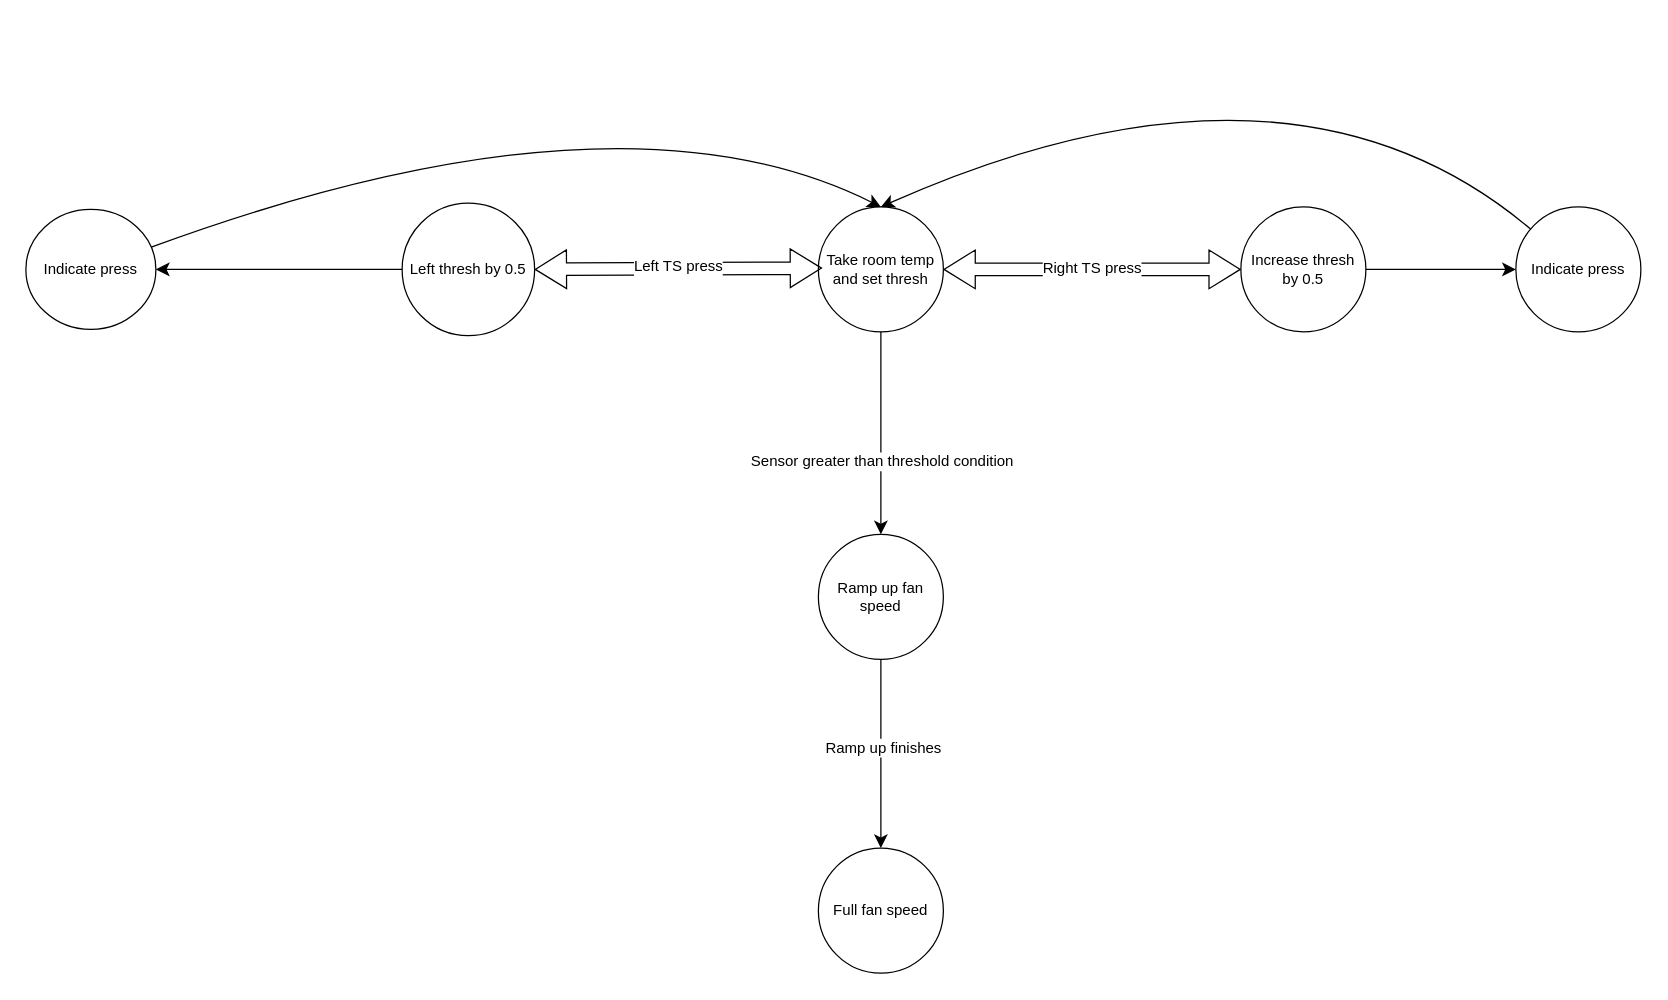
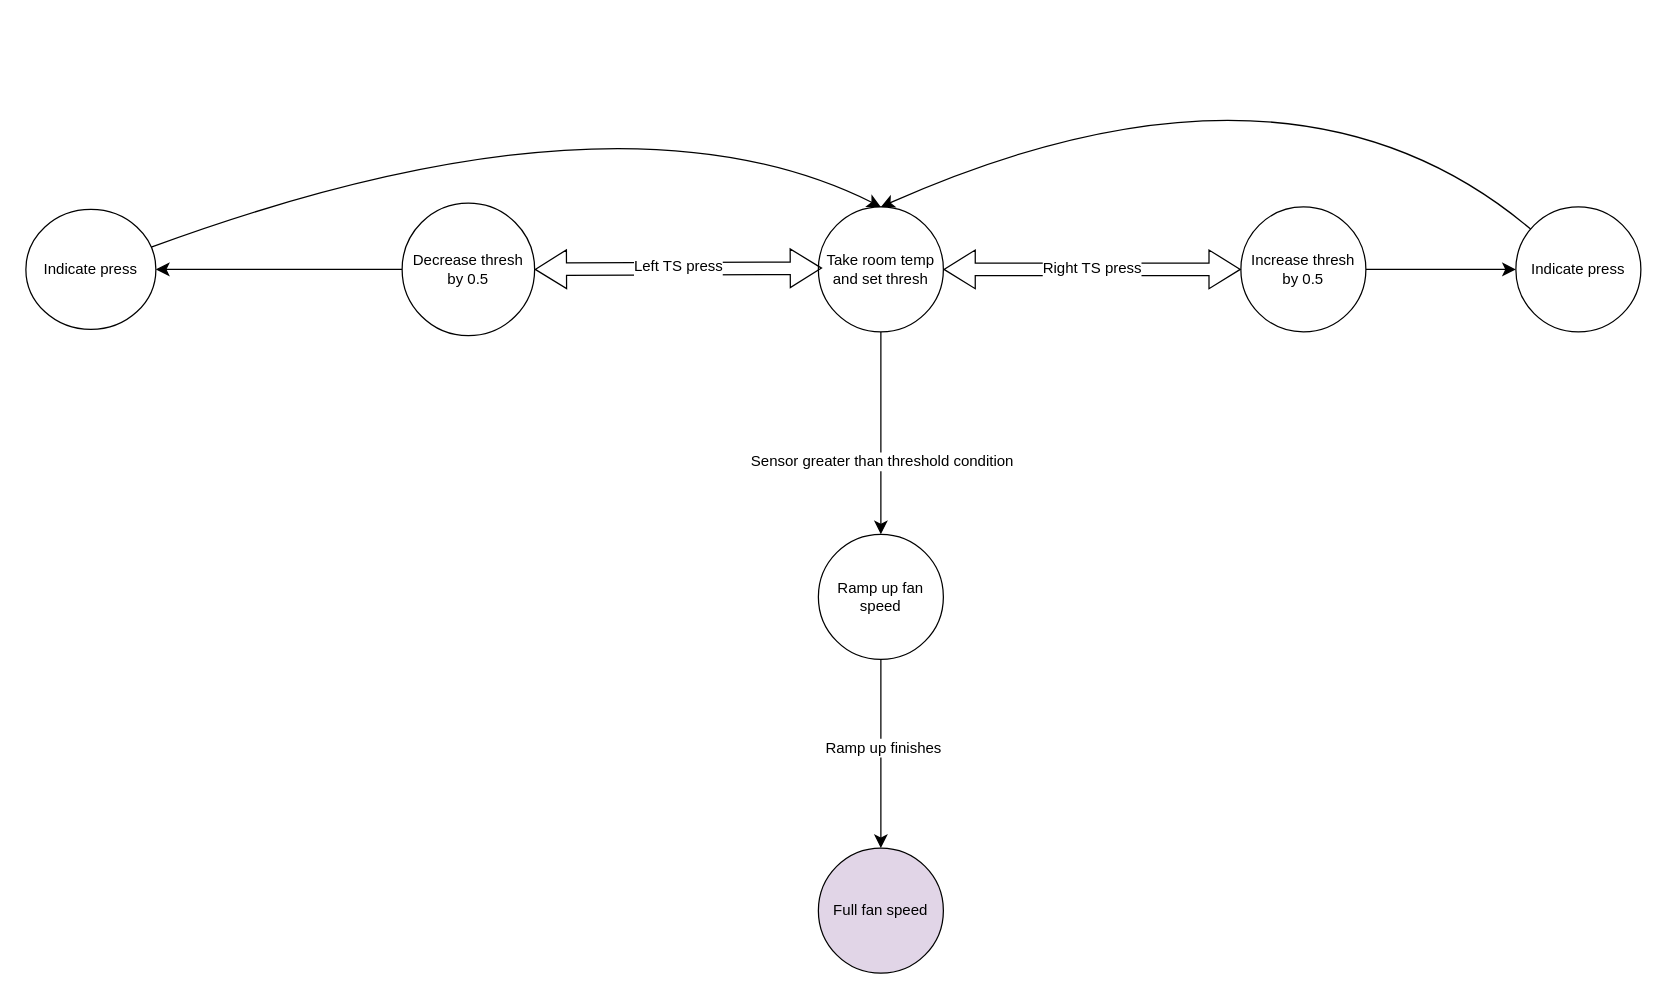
  <mxCell id="0" />
  <mxCell id="1" parent="0" />
  <mxCell id="2" value="" style="edgeStyle=none;curved=1;rounded=0;orthogonalLoop=1;jettySize=auto;html=1;fontSize=12;startSize=8;endSize=8;" edge="1" parent="1" source="4" target="19"><mxGeometry relative="1" as="geometry" /></mxCell>
  <mxCell id="3" value="Sensor greater than threshold condition" style="edgeLabel;html=1;align=center;verticalAlign=middle;resizable=0;points=[];fontSize=12;" vertex="1" connectable="0" parent="2"><mxGeometry x="-0.076" y="4" relative="1" as="geometry"><mxPoint x="-4" y="28" as="offset" /></mxGeometry></mxCell>
  <mxCell id="4" value="Take room temp and set thresh" style="ellipse;whiteSpace=wrap;html=1;aspect=fixed;" vertex="1" parent="1"><mxGeometry x="654" y="165" width="100" height="100" as="geometry" /></mxCell>
  <mxCell id="5" value="" style="shape=flexArrow;endArrow=classic;startArrow=classic;html=1;rounded=0;fontSize=12;startSize=8;endSize=8;curved=1;exitX=1;exitY=0.5;exitDx=0;exitDy=0;" edge="1" parent="1" source="8"><mxGeometry width="100" height="100" relative="1" as="geometry"><mxPoint x="547" y="214.41" as="sourcePoint" /><mxPoint x="657" y="214" as="targetPoint" /></mxGeometry></mxCell>
  <mxCell id="6" value="Left TS press" style="edgeLabel;html=1;align=center;verticalAlign=middle;resizable=0;points=[];fontSize=12;" vertex="1" connectable="0" parent="5"><mxGeometry x="0.004" y="2" relative="1" as="geometry"><mxPoint as="offset" /></mxGeometry></mxCell>
  <mxCell id="7" value="" style="edgeStyle=none;curved=1;rounded=0;orthogonalLoop=1;jettySize=auto;html=1;fontSize=12;startSize=8;endSize=8;" edge="1" parent="1" source="8" target="16"><mxGeometry relative="1" as="geometry" /></mxCell>
- <mxCell id="8" value="Left thresh by 0.5" style="ellipse;whiteSpace=wrap;html=1;aspect=fixed;" vertex="1" parent="1"><mxGeometry x="321" y="162" width="106" height="106" as="geometry" /></mxCell>
+ <mxCell id="8" value="Decrease thresh by 0.5" style="ellipse;whiteSpace=wrap;html=1;aspect=fixed;" vertex="1" parent="1"><mxGeometry x="321" y="162" width="106" height="106" as="geometry" /></mxCell>
  <mxCell id="9" value="" style="edgeStyle=none;curved=1;rounded=0;orthogonalLoop=1;jettySize=auto;html=1;fontSize=12;startSize=8;endSize=8;" edge="1" parent="1" source="10" target="14"><mxGeometry relative="1" as="geometry" /></mxCell>
  <mxCell id="10" value="Increase thresh by 0.5" style="ellipse;whiteSpace=wrap;html=1;aspect=fixed;" vertex="1" parent="1"><mxGeometry x="992" y="165" width="100" height="100" as="geometry" /></mxCell>
  <mxCell id="11" value="" style="shape=flexArrow;endArrow=classic;startArrow=classic;html=1;rounded=0;fontSize=12;startSize=8;endSize=8;curved=1;exitX=1;exitY=0.5;exitDx=0;exitDy=0;entryX=0;entryY=0.5;entryDx=0;entryDy=0;" edge="1" parent="1" source="4" target="10"><mxGeometry width="100" height="100" relative="1" as="geometry"><mxPoint x="693" y="348" as="sourcePoint" /><mxPoint x="929" y="215" as="targetPoint" /></mxGeometry></mxCell>
  <mxCell id="12" value="Right TS press" style="edgeLabel;html=1;align=center;verticalAlign=middle;resizable=0;points=[];fontSize=12;" vertex="1" connectable="0" parent="11"><mxGeometry x="-0.005" y="-2" relative="1" as="geometry"><mxPoint y="-4" as="offset" /></mxGeometry></mxCell>
  <mxCell id="13" style="edgeStyle=none;curved=1;rounded=0;orthogonalLoop=1;jettySize=auto;html=1;entryX=0.5;entryY=0;entryDx=0;entryDy=0;fontSize=12;startSize=8;endSize=8;" edge="1" parent="1" source="14" target="4"><mxGeometry relative="1" as="geometry"><Array as="points"><mxPoint x="1031" y="20" /></Array></mxGeometry></mxCell>
  <mxCell id="14" value="Indicate press" style="ellipse;whiteSpace=wrap;html=1;aspect=fixed;" vertex="1" parent="1"><mxGeometry x="1212" y="165" width="100" height="100" as="geometry" /></mxCell>
  <mxCell id="15" style="edgeStyle=none;curved=1;rounded=0;orthogonalLoop=1;jettySize=auto;html=1;entryX=0.5;entryY=0;entryDx=0;entryDy=0;fontSize=12;startSize=8;endSize=8;" edge="1" parent="1" source="16" target="4"><mxGeometry relative="1" as="geometry"><Array as="points"><mxPoint x="494" y="60" /></Array></mxGeometry></mxCell>
  <mxCell id="16" value="Indicate press" style="ellipse;whiteSpace=wrap;html=1;" vertex="1" parent="1"><mxGeometry x="20" y="167" width="104" height="96" as="geometry" /></mxCell>
  <mxCell id="17" value="" style="edgeStyle=none;curved=1;rounded=0;orthogonalLoop=1;jettySize=auto;html=1;fontSize=12;startSize=8;endSize=8;" edge="1" parent="1" source="19" target="20"><mxGeometry relative="1" as="geometry" /></mxCell>
  <mxCell id="18" value="Ramp up finishes" style="edgeLabel;html=1;align=center;verticalAlign=middle;resizable=0;points=[];fontSize=12;" vertex="1" connectable="0" parent="17"><mxGeometry x="-0.073" y="1" relative="1" as="geometry"><mxPoint as="offset" /></mxGeometry></mxCell>
  <mxCell id="19" value="Ramp up fan speed" style="ellipse;whiteSpace=wrap;html=1;aspect=fixed;" vertex="1" parent="1"><mxGeometry x="654" y="427" width="100" height="100" as="geometry" /></mxCell>
- <mxCell id="20" value="Full fan speed" style="ellipse;whiteSpace=wrap;html=1;aspect=fixed;" vertex="1" parent="1"><mxGeometry x="654" y="678" width="100" height="100" as="geometry" /></mxCell>
+ <mxCell id="20" value="Full fan speed" style="ellipse;whiteSpace=wrap;html=1;aspect=fixed;fillColor=#e1d5e7;" vertex="1" parent="1"><mxGeometry x="654" y="678" width="100" height="100" as="geometry" /></mxCell>
